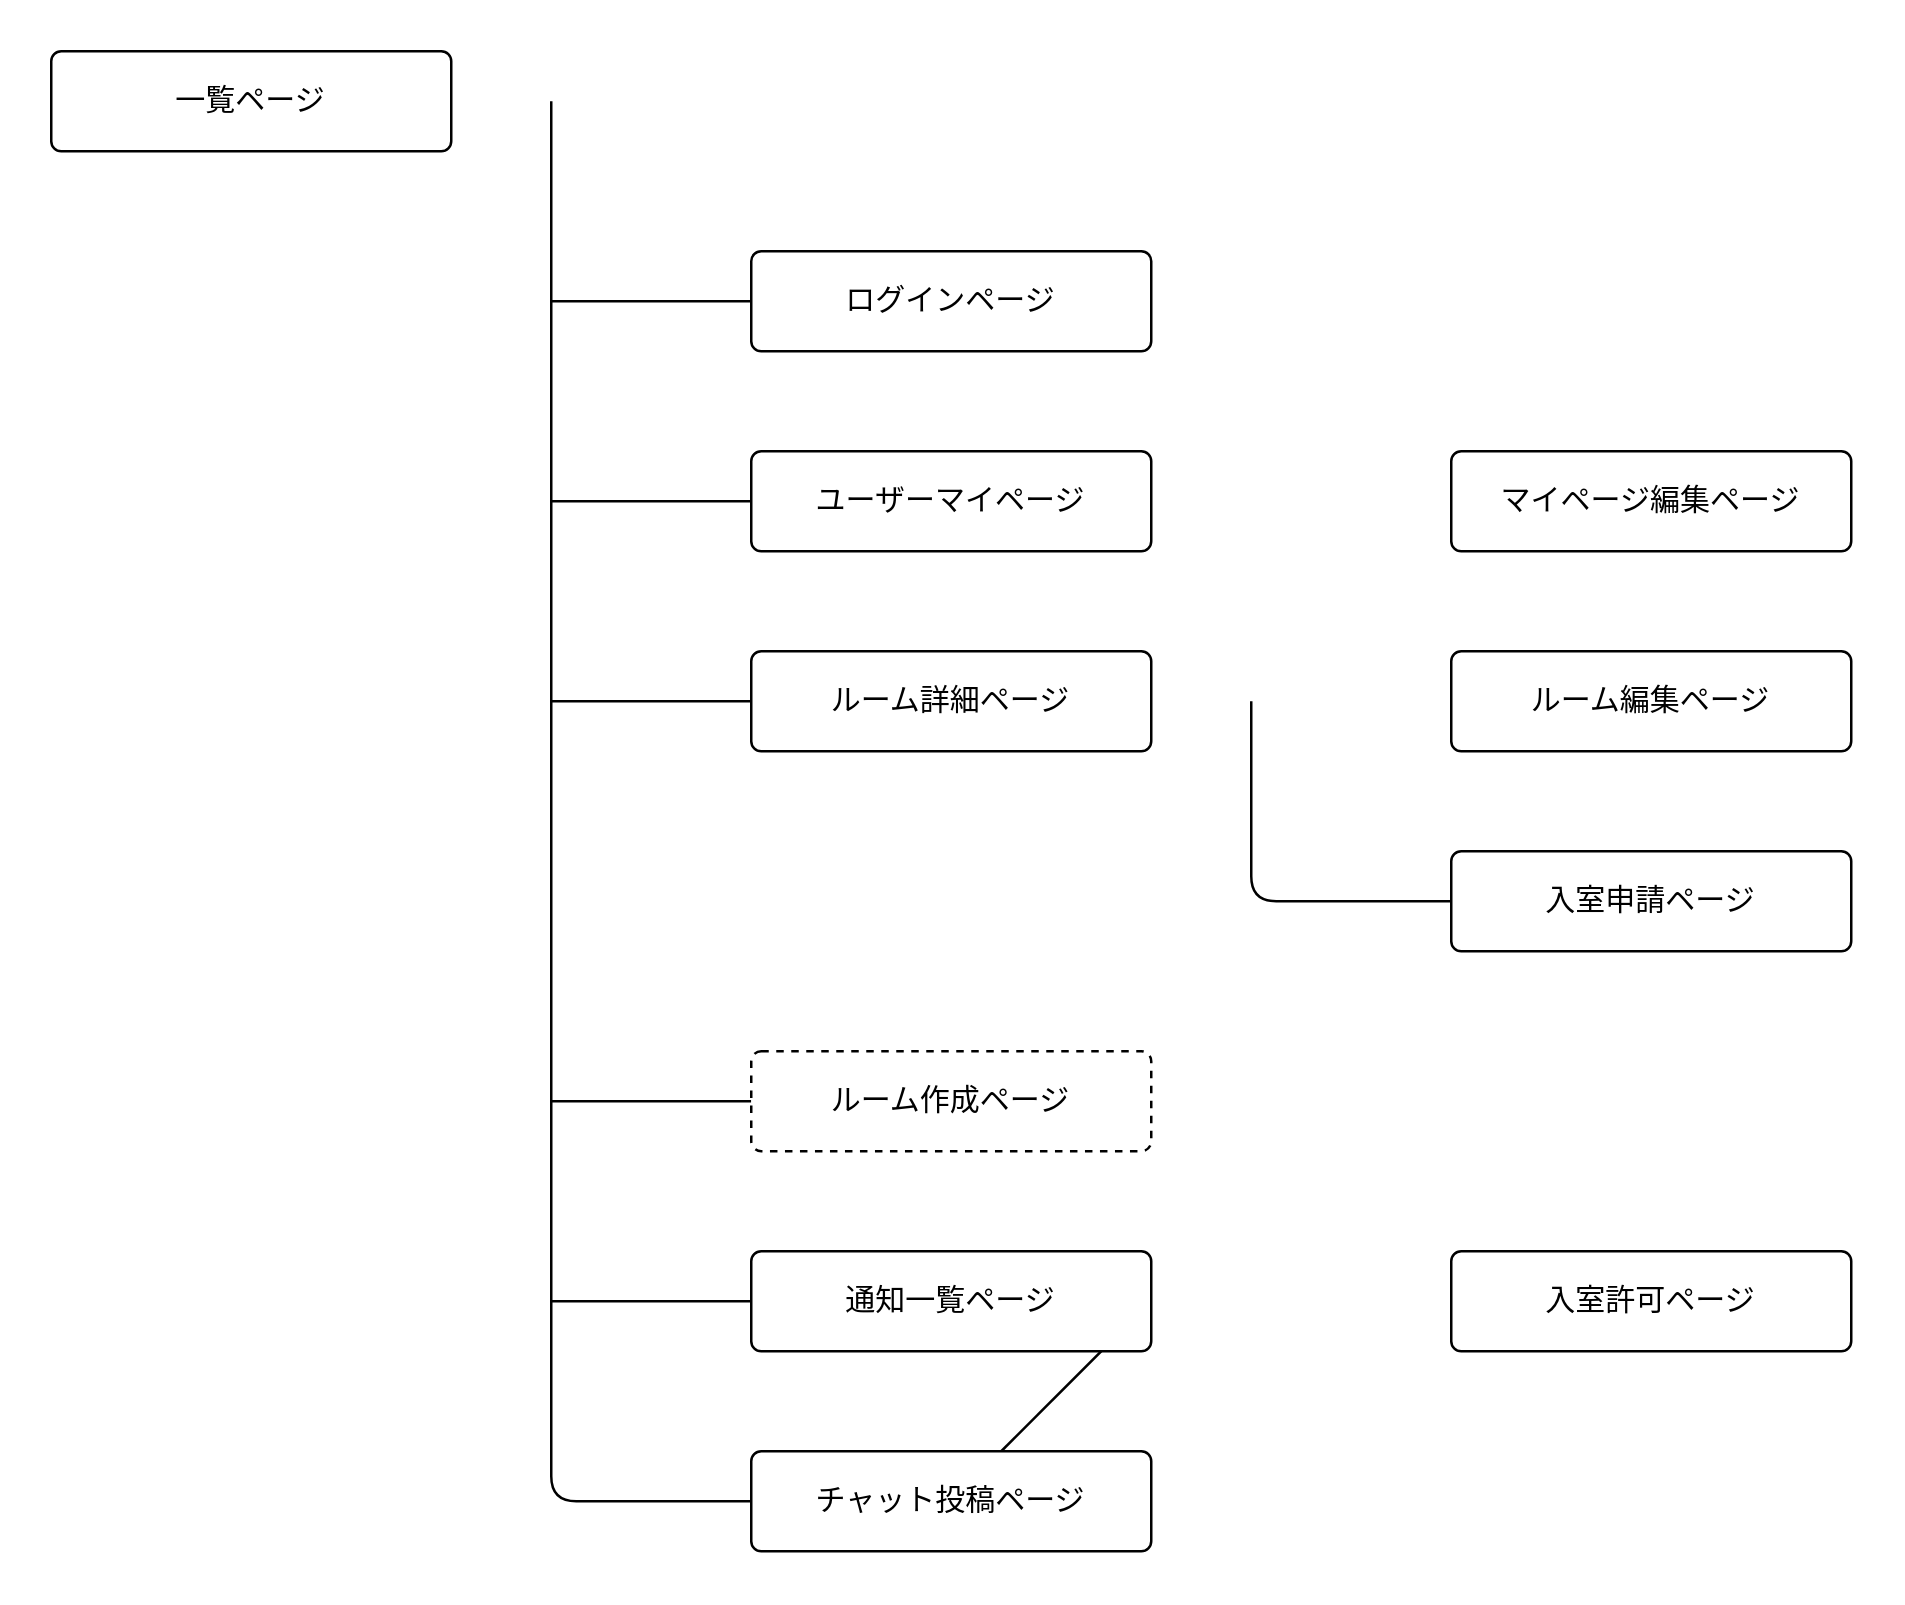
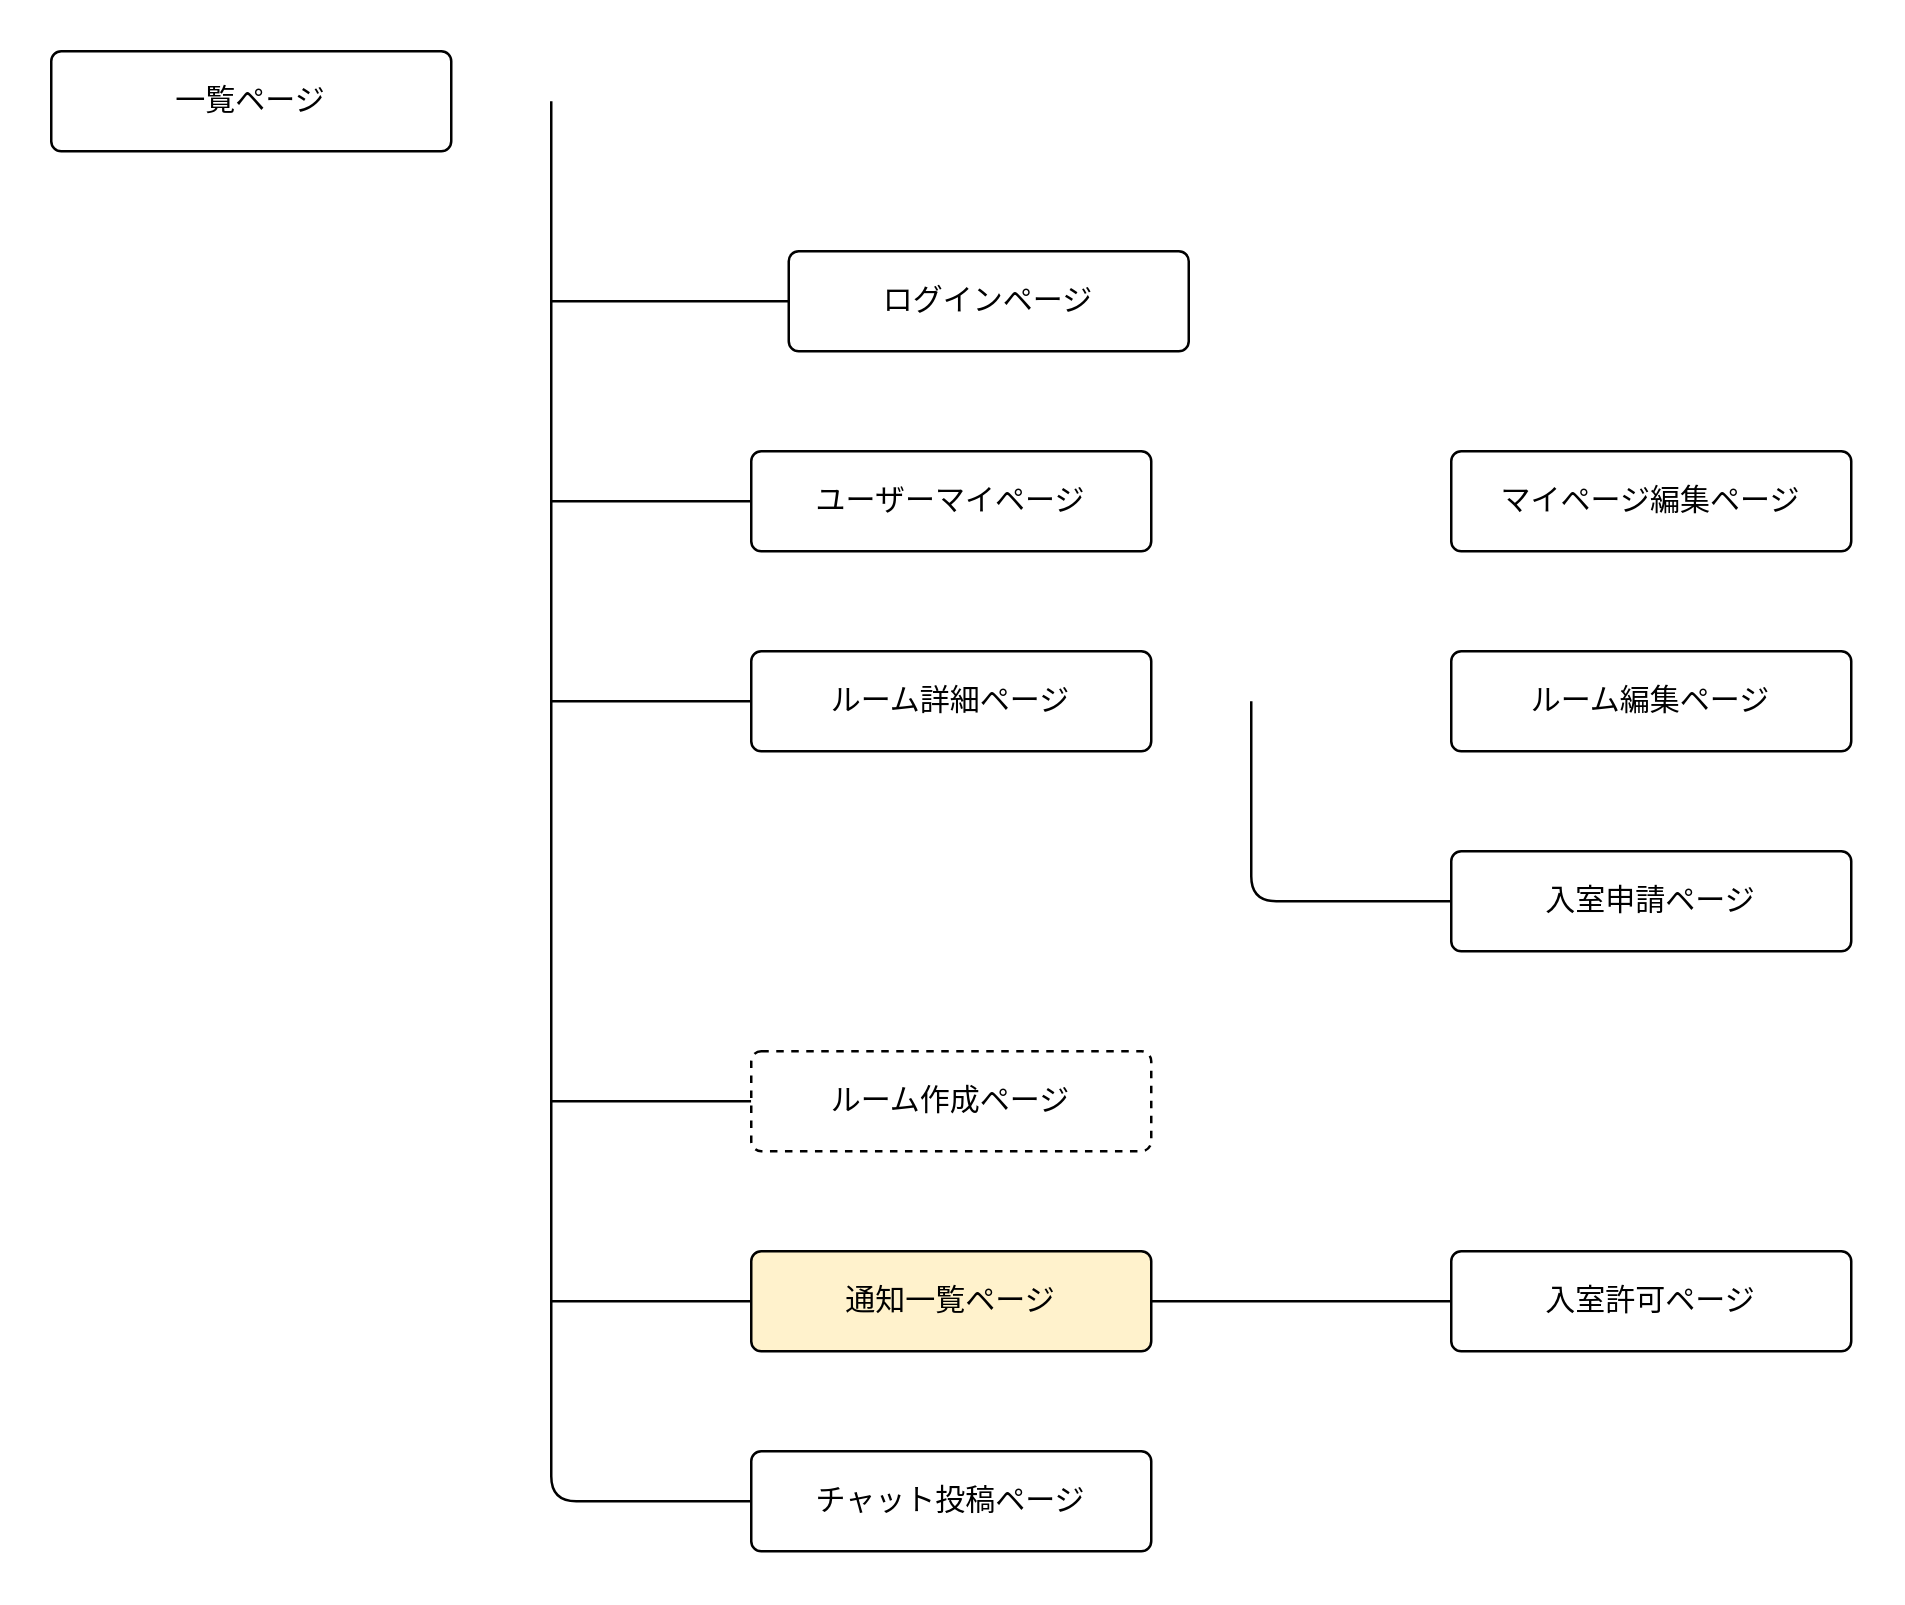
  <mxCell id="0" />
  <mxCell id="1" parent="0" />
  <mxCell id="2" style="edgeStyle=none;html=1;entryX=0;entryY=0.5;entryDx=0;entryDy=0;endArrow=none;endFill=0;" edge="1" parent="1" target="16"><mxGeometry relative="1" as="geometry"><mxPoint x="220" y="40" as="sourcePoint" /><Array as="points"><mxPoint x="220" y="600" /></Array></mxGeometry></mxCell>
  <mxCell id="3" style="edgeStyle=none;html=1;entryX=0;entryY=0.5;entryDx=0;entryDy=0;endArrow=none;endFill=0;" edge="1" parent="1" target="9"><mxGeometry relative="1" as="geometry"><mxPoint x="220" y="120" as="sourcePoint" /></mxGeometry></mxCell>
  <mxCell id="4" style="edgeStyle=none;html=1;entryX=0;entryY=0.5;entryDx=0;entryDy=0;endArrow=none;endFill=0;" edge="1" parent="1" target="10"><mxGeometry relative="1" as="geometry"><mxPoint x="220" y="200" as="sourcePoint" /></mxGeometry></mxCell>
  <mxCell id="5" style="edgeStyle=none;html=1;entryX=0;entryY=0.5;entryDx=0;entryDy=0;endArrow=none;endFill=0;" edge="1" parent="1" target="12"><mxGeometry relative="1" as="geometry"><mxPoint x="220" y="280" as="sourcePoint" /></mxGeometry></mxCell>
  <mxCell id="6" style="edgeStyle=none;html=1;entryX=0;entryY=0.5;entryDx=0;entryDy=0;endArrow=none;endFill=0;" edge="1" parent="1" target="13"><mxGeometry relative="1" as="geometry"><mxPoint x="220" y="440" as="sourcePoint" /></mxGeometry></mxCell>
  <mxCell id="7" style="edgeStyle=none;html=1;entryX=0;entryY=0.5;entryDx=0;entryDy=0;endArrow=none;endFill=0;" edge="1" parent="1" target="15"><mxGeometry relative="1" as="geometry"><mxPoint x="220" y="520" as="sourcePoint" /></mxGeometry></mxCell>
  <mxCell id="8" value="一覧ページ" style="rounded=1;arcSize=10;whiteSpace=wrap;html=1;align=center;" vertex="1" parent="1"><mxGeometry x="20" y="20" width="160" height="40" as="geometry" /></mxCell>
- <mxCell id="9" value="ログインページ" style="rounded=1;arcSize=10;whiteSpace=wrap;html=1;align=center;" vertex="1" parent="1"><mxGeometry x="300" y="100" width="160" height="40" as="geometry" /></mxCell>
+ <mxCell id="9" value="ログインページ" style="rounded=1;arcSize=10;whiteSpace=wrap;html=1;align=center;" vertex="1" parent="1"><mxGeometry x="315" y="100" width="160" height="40" as="geometry" /></mxCell>
  <mxCell id="10" value="ユーザーマイページ" style="rounded=1;arcSize=10;whiteSpace=wrap;html=1;align=center;" vertex="1" parent="1"><mxGeometry x="300" y="180" width="160" height="40" as="geometry" /></mxCell>
  <mxCell id="11" style="edgeStyle=none;html=1;entryX=0;entryY=0.5;entryDx=0;entryDy=0;endArrow=none;endFill=0;" edge="1" parent="1" target="19"><mxGeometry relative="1" as="geometry"><mxPoint x="500" y="280" as="sourcePoint" /><Array as="points"><mxPoint x="500" y="360" /></Array></mxGeometry></mxCell>
  <mxCell id="12" value="ルーム詳細ページ" style="rounded=1;arcSize=10;whiteSpace=wrap;html=1;align=center;" vertex="1" parent="1"><mxGeometry x="300" y="260" width="160" height="40" as="geometry" /></mxCell>
  <mxCell id="13" value="ルーム作成ページ" style="rounded=1;arcSize=10;whiteSpace=wrap;html=1;align=center;dashed=1;" vertex="1" parent="1"><mxGeometry x="300" y="420" width="160" height="40" as="geometry" /></mxCell>
- <mxCell id="14" style="edgeStyle=none;html=1;exitX=1;exitY=0.5;exitDx=0;exitDy=0;endArrow=none;endFill=0;" edge="1" parent="1" source="15" target="16"><mxGeometry relative="1" as="geometry" /></mxCell>
- <mxCell id="15" value="通知一覧ページ" style="rounded=1;arcSize=10;whiteSpace=wrap;html=1;align=center;" vertex="1" parent="1"><mxGeometry x="300" y="500" width="160" height="40" as="geometry" /></mxCell>
+ <mxCell id="14" style="edgeStyle=none;html=1;exitX=1;exitY=0.5;exitDx=0;exitDy=0;entryX=0;entryY=0.5;entryDx=0;entryDy=0;endArrow=none;endFill=0;" edge="1" parent="1" source="15" target="20"><mxGeometry relative="1" as="geometry" /></mxCell>
+ <mxCell id="15" value="通知一覧ページ" style="rounded=1;arcSize=10;whiteSpace=wrap;html=1;align=center;fillColor=#fff2cc;" vertex="1" parent="1"><mxGeometry x="300" y="500" width="160" height="40" as="geometry" /></mxCell>
  <mxCell id="16" value="チャット投稿ページ" style="rounded=1;arcSize=10;whiteSpace=wrap;html=1;align=center;" vertex="1" parent="1"><mxGeometry x="300" y="580" width="160" height="40" as="geometry" /></mxCell>
  <mxCell id="17" value="マイページ編集ページ" style="rounded=1;arcSize=10;whiteSpace=wrap;html=1;align=center;" vertex="1" parent="1"><mxGeometry x="580" y="180" width="160" height="40" as="geometry" /></mxCell>
  <mxCell id="18" value="ルーム編集ページ" style="rounded=1;arcSize=10;whiteSpace=wrap;html=1;align=center;" vertex="1" parent="1"><mxGeometry x="580" y="260" width="160" height="40" as="geometry" /></mxCell>
  <mxCell id="19" value="入室申請ページ" style="rounded=1;arcSize=10;whiteSpace=wrap;html=1;align=center;" vertex="1" parent="1"><mxGeometry x="580" y="340" width="160" height="40" as="geometry" /></mxCell>
  <mxCell id="20" value="入室許可ページ" style="rounded=1;arcSize=10;whiteSpace=wrap;html=1;align=center;" vertex="1" parent="1"><mxGeometry x="580" y="500" width="160" height="40" as="geometry" /></mxCell>
